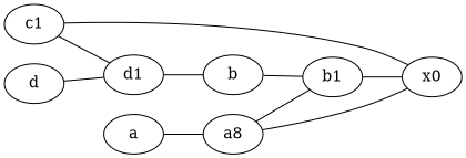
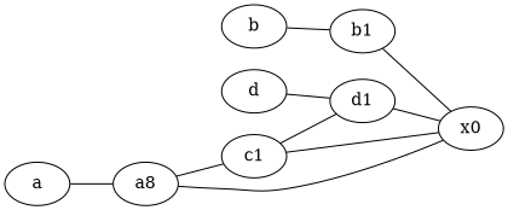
  graph {
    rankdir=LR
    node [labelfontsize=50]
    n1 [label=a8]
    a
    b1
    x0
    d
    d1
    b
    c1
-   n1 -- b1
+   n1 -- c1
    n1 -- x0
    a -- n1
    b1 -- x0
    d -- d1
-   d1 -- b
+   d1 -- x0
    b -- b1
    c1 -- x0
    c1 -- d1
  }
